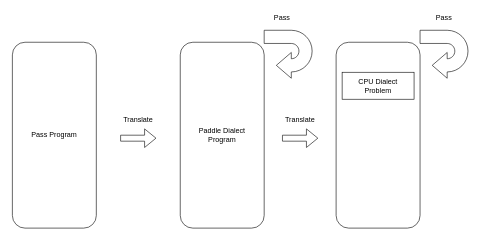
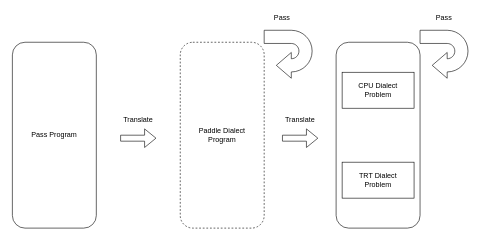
  <mxCell id="0" />
  <mxCell id="1" parent="0" />
  <mxCell id="2" value="Pass Program" style="rounded=1;whiteSpace=wrap;html=1;" vertex="1" parent="1"><mxGeometry x="20" y="70" width="140" height="310" as="geometry" /></mxCell>
- <mxCell id="3" value="Paddle Dialect&lt;br&gt;Program" style="rounded=1;whiteSpace=wrap;html=1;" vertex="1" parent="1"><mxGeometry x="300" y="70" width="140" height="310" as="geometry" /></mxCell>
+ <mxCell id="3" value="Paddle Dialect&lt;br&gt;Program" style="rounded=1;whiteSpace=wrap;html=1;dashed=1;" vertex="1" parent="1"><mxGeometry x="300" y="70" width="140" height="310" as="geometry" /></mxCell>
  <mxCell id="4" value="" style="rounded=1;whiteSpace=wrap;html=1;" vertex="1" parent="1"><mxGeometry x="560" y="70" width="140" height="310" as="geometry" /></mxCell>
- <mxCell id="5" value="CPU Dialect&lt;br&gt;Problem" style="rounded=0;whiteSpace=wrap;html=1;" vertex="1" parent="1"><mxGeometry x="570" y="120" width="120" height="45" as="geometry" /></mxCell>
+ <mxCell id="5" value="CPU Dialect&lt;br&gt;Problem" style="rounded=0;whiteSpace=wrap;html=1;" vertex="1" parent="1"><mxGeometry x="570" y="120" width="120" height="60" as="geometry" /></mxCell>
+ <mxCell id="6" value="TRT Dialect&lt;br&gt;Problem" style="rounded=0;whiteSpace=wrap;html=1;" vertex="1" parent="1"><mxGeometry x="570" y="270" width="120" height="60" as="geometry" /></mxCell>
  <mxCell id="7" value="" style="shape=flexArrow;endArrow=classic;html=1;" edge="1" parent="1"><mxGeometry width="50" height="50" relative="1" as="geometry"><mxPoint x="200" y="230" as="sourcePoint" /><mxPoint x="260" y="230" as="targetPoint" /></mxGeometry></mxCell>
  <mxCell id="8" value="" style="shape=flexArrow;endArrow=classic;html=1;" edge="1" parent="1"><mxGeometry width="50" height="50" relative="1" as="geometry"><mxPoint x="470" y="230" as="sourcePoint" /><mxPoint x="530" y="230" as="targetPoint" /></mxGeometry></mxCell>
  <mxCell id="9" value="Translate" style="text;html=1;strokeColor=none;fillColor=none;align=center;verticalAlign=middle;whiteSpace=wrap;rounded=0;" vertex="1" parent="1"><mxGeometry x="210" y="190" width="40" height="20" as="geometry" /></mxCell>
  <mxCell id="10" value="Translate" style="text;html=1;strokeColor=none;fillColor=none;align=center;verticalAlign=middle;whiteSpace=wrap;rounded=0;" vertex="1" parent="1"><mxGeometry x="480" y="190" width="40" height="20" as="geometry" /></mxCell>
  <mxCell id="11" value="" style="html=1;shadow=0;dashed=0;align=center;verticalAlign=middle;shape=mxgraph.arrows2.uTurnArrow;dy=11;arrowHead=43;dx2=25;rotation=-180;" vertex="1" parent="1"><mxGeometry x="440" y="50" width="80" height="80" as="geometry" /></mxCell>
  <mxCell id="12" value="" style="html=1;shadow=0;dashed=0;align=center;verticalAlign=middle;shape=mxgraph.arrows2.uTurnArrow;dy=11;arrowHead=43;dx2=25;rotation=-180;" vertex="1" parent="1"><mxGeometry x="700" y="50" width="80" height="80" as="geometry" /></mxCell>
  <mxCell id="13" value="Pass" style="text;html=1;strokeColor=none;fillColor=none;align=center;verticalAlign=middle;whiteSpace=wrap;rounded=0;" vertex="1" parent="1"><mxGeometry x="450" y="20" width="40" height="20" as="geometry" /></mxCell>
  <mxCell id="14" value="Pass" style="text;html=1;strokeColor=none;fillColor=none;align=center;verticalAlign=middle;whiteSpace=wrap;rounded=0;" vertex="1" parent="1"><mxGeometry x="720" y="20" width="40" height="20" as="geometry" /></mxCell>
